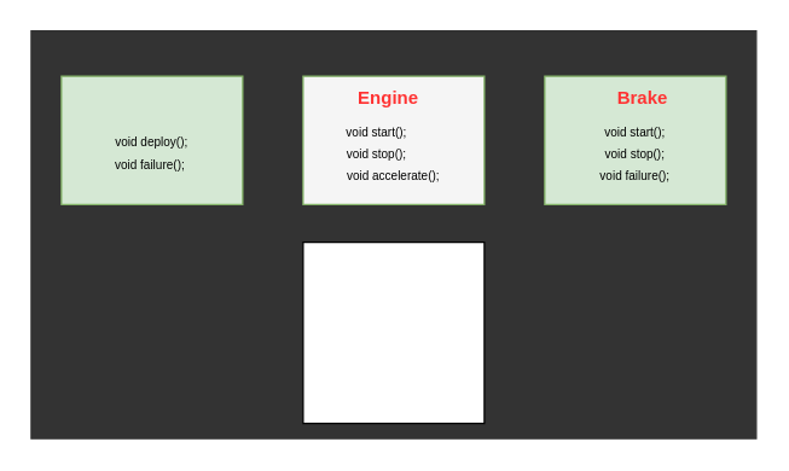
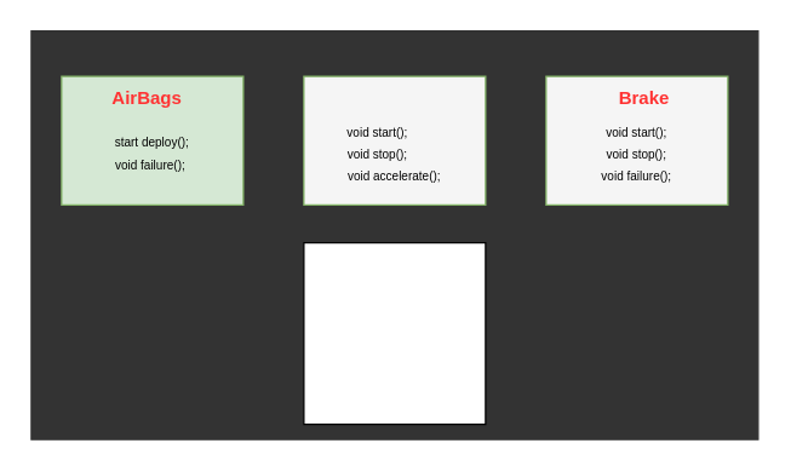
  <mxCell id="0" />
  <mxCell id="1" parent="0" />
  <mxCell id="2" value="" style="rounded=0;whiteSpace=wrap;html=1;movable=1;resizable=1;rotatable=1;deletable=1;editable=1;locked=0;connectable=1;strokeColor=#333333;fillColor=#333333;" parent="1" vertex="1"><mxGeometry width="480" height="270" as="geometry" x="20" y="20" /></mxCell>
- <mxCell id="3" value="&lt;div&gt;&lt;font style=&quot;font-size: 8px;&quot;&gt;&lt;br&gt;&lt;/font&gt;&lt;/div&gt;&lt;div&gt;&lt;span style=&quot;font-size: 8px;&quot;&gt;&lt;br&gt;void deploy();&lt;/span&gt;&lt;/div&gt;&lt;div&gt;&lt;font style=&quot;&quot;&gt;&lt;span style=&quot;background-color: transparent; font-size: 8px;&quot;&gt;void failure();&lt;/span&gt;&lt;span style=&quot;font-size: 8px;&quot;&gt;&amp;nbsp;&lt;/span&gt;&lt;br&gt;&lt;br&gt;&lt;/font&gt;&lt;/div&gt;" style="rounded=0;whiteSpace=wrap;html=1;fillColor=#d5e8d4;strokeColor=#82b366;" vertex="1" parent="1"><mxGeometry x="40" y="50" width="120" height="85" as="geometry" /></mxCell>
+ <mxCell id="3" value="&lt;div&gt;&lt;font style=&quot;font-size: 8px;&quot;&gt;&lt;br&gt;&lt;/font&gt;&lt;/div&gt;&lt;div&gt;&lt;span style=&quot;font-size: 8px;&quot;&gt;&lt;br&gt;start deploy();&lt;/span&gt;&lt;/div&gt;&lt;div&gt;&lt;font style=&quot;&quot;&gt;&lt;span style=&quot;background-color: transparent; font-size: 8px;&quot;&gt;void failure();&lt;/span&gt;&lt;span style=&quot;font-size: 8px;&quot;&gt;&amp;nbsp;&lt;/span&gt;&lt;br&gt;&lt;br&gt;&lt;/font&gt;&lt;/div&gt;" style="rounded=0;whiteSpace=wrap;html=1;fillColor=#d5e8d4;strokeColor=#82b366;" vertex="1" parent="1"><mxGeometry x="40" y="50" width="120" height="85" as="geometry" /></mxCell>
  <mxCell id="4" value="&lt;div&gt;&lt;font style=&quot;font-size: 8px;&quot;&gt;&lt;br&gt;void start();&amp;nbsp; &amp;nbsp; &amp;nbsp; &amp;nbsp; &amp;nbsp;&amp;nbsp;&lt;/font&gt;&lt;/div&gt;&lt;div&gt;&lt;font style=&quot;font-size: 8px;&quot;&gt;&amp;nbsp; void stop();&amp;nbsp; &amp;nbsp; &amp;nbsp; &amp;nbsp; &amp;nbsp; &amp;nbsp;&amp;nbsp;&lt;br&gt;&lt;/font&gt;&lt;span style=&quot;font-size: 8px; background-color: transparent; color: light-dark(rgb(0, 0, 0), rgb(255, 255, 255));&quot;&gt;void accelerate();&lt;/span&gt;&lt;/div&gt;" style="rounded=0;whiteSpace=wrap;html=1;fillColor=#f5f5f5;strokeColor=#82b366;" vertex="1" parent="1"><mxGeometry x="200" y="50" width="120" height="85" as="geometry" /></mxCell>
- <mxCell id="5" value="&lt;div&gt;&lt;font style=&quot;font-size: 8px;&quot;&gt;&lt;br&gt;void start();&lt;/font&gt;&lt;/div&gt;&lt;div&gt;&lt;font style=&quot;font-size: 8px;&quot;&gt;void stop();&lt;/font&gt;&lt;/div&gt;&lt;div&gt;&lt;font style=&quot;font-size: 8px;&quot;&gt;void failure();&lt;/font&gt;&lt;/div&gt;" style="rounded=0;whiteSpace=wrap;html=1;fillColor=#d5e8d4;strokeColor=#82b366;" vertex="1" parent="1"><mxGeometry x="360" y="50" width="120" height="85" as="geometry" /></mxCell>
- <mxCell id="7" value="&lt;b&gt;&lt;font style=&quot;color: rgb(255, 51, 51);&quot;&gt;Engine&amp;nbsp;&amp;nbsp;&lt;/font&gt;&lt;/b&gt;" style="text;html=1;align=center;verticalAlign=middle;whiteSpace=wrap;rounded=0;" vertex="1" parent="1"><mxGeometry x="205" y="50" width="110" height="30" as="geometry" /></mxCell>
+ <mxCell id="5" value="&lt;div&gt;&lt;font style=&quot;font-size: 8px;&quot;&gt;&lt;br&gt;void start();&lt;/font&gt;&lt;/div&gt;&lt;div&gt;&lt;font style=&quot;font-size: 8px;&quot;&gt;void stop();&lt;/font&gt;&lt;/div&gt;&lt;div&gt;&lt;font style=&quot;font-size: 8px;&quot;&gt;void failure();&lt;/font&gt;&lt;/div&gt;" style="rounded=0;whiteSpace=wrap;html=1;fillColor=#f5f5f5;strokeColor=#82b366;" vertex="1" parent="1"><mxGeometry x="360" y="50" width="120" height="85" as="geometry" /></mxCell>
+ <mxCell id="6" value="&lt;b&gt;&lt;font style=&quot;color: rgb(255, 51, 51);&quot;&gt;&amp;nbsp;AirBags&lt;/font&gt;&lt;/b&gt;" style="text;html=1;align=center;verticalAlign=middle;whiteSpace=wrap;rounded=0;" vertex="1" parent="1"><mxGeometry x="40" y="50" width="110" height="30" as="geometry" /></mxCell>
  <mxCell id="8" value="&lt;b&gt;&lt;font style=&quot;color: rgb(255, 51, 51);&quot;&gt;Brake&lt;/font&gt;&lt;/b&gt;" style="text;html=1;align=center;verticalAlign=middle;whiteSpace=wrap;rounded=0;" vertex="1" parent="1"><mxGeometry x="370" y="50" width="110" height="30" as="geometry" /></mxCell>
  <mxCell id="9" value="" style="rounded=0;whiteSpace=wrap;html=1;" vertex="1" parent="1"><mxGeometry x="200" y="160" width="120" height="120" as="geometry" /></mxCell>
